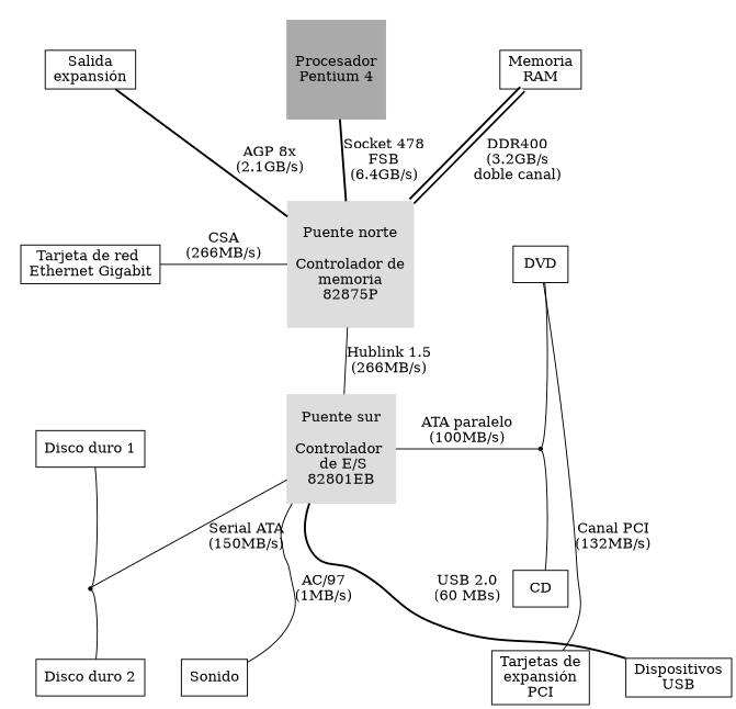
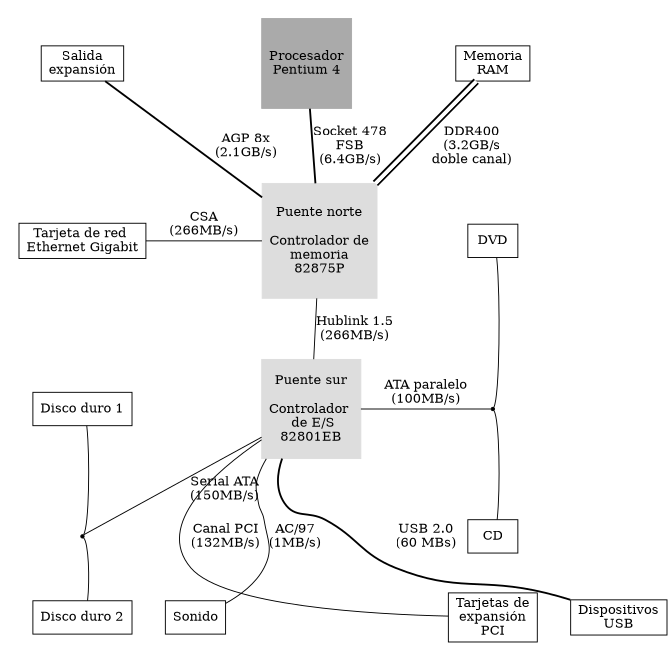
  graph {
    rankdir=TB
    node [shape=box]
    edge [constraint=false style=invis]
    n1 [label="Tarjetas de\nexpansión\nPCI"]
    n2 [label=Sonido]
    n3 [label="Dispositivos\nUSB"]
    n4 [label="Disco duro 2"]
    n5 [label="Disco duro 1"]
    sata [shape=point]
    n7 [label="Salida\nexpansión"]
    n8 [label="Tarjeta de red \nEthernet Gigabit"]
    n9 [color="#aaaaaa" label="Procesador\nPentium 4" shape=square style=filled]
    n10 [color="#dddddd" label="Puente norte\n\nControlador de\nmemoria\n82875P" shape=square style=filled]
    n11 [color="#dddddd" label="Puente sur\n\nControlador \n de E/S\n82801EB" shape=square style=filled]
    n12 [label=DVD]
    n13 [label=CD]
    pata [shape=point]
    n15 [label="Memoria\nRAM"]
    subgraph sub_1 {
      rank=same
      n1
      n2
      n3
      n4
    }
    subgraph cluster_2 {
      style=invis
      n7
      n8
      subgraph cluster_3 {
        style=invis
        n5
        sata
      }
    }
    subgraph cluster_4 {
      style=invis
      n9
      n10
      n11
    }
    subgraph cluster_5 {
      style=invis
      n15
      subgraph cluster_6 {
        style=invis
        n12
        n13
        pata
      }
    }
    n1 -- n2
    n1 -- n3 [constraint=true]
    n2 -- n3
    n3 -- n4
    n4 -- n2 [constraint=true]
    n5 -- sata [constraint=true]
    n5 -- sata [style=""]
    sata -- n4 [constraint=true]
    sata -- n4 [style=""]
    n7 -- n8 [constraint=true]
    n8 -- n5 [constraint=true]
    n9 -- n10 [constraint=true label="Socket 478\nFSB\n(6.4GB/s)" style=bold]
    n10 -- n7 [label="AGP 8x\n(2.1GB/s)" style=bold]
    n10 -- n8 [label="CSA\n(266MB/s)" style=""]
    n10 -- n11 [constraint=true label="Hublink 1.5\n(266MB/s)" style=""]
    n10 -- n15 [color="#000000:#ffffff:#ffffff:#000000" label="DDR400\n(3.2GB/s\ndoble canal)" style=bold]
-   n12 -- n1 [label="Canal PCI\n(132MB/s)" style=""]
+   n11 -- n1 [label="Canal PCI\n(132MB/s)" style=""]
    n11 -- n2 [label="AC/97\n(1MB/s)" style=""]
    n11 -- n3 [label="USB 2.0\n(60 MB\s)" style=bold]
    n11 -- sata [label="Serial ATA\n(150MB/s)" style=""]
    n11 -- pata [label="ATA paralelo\n(100MB/s)" style=""]
    n12 -- pata [constraint=true]
    n12 -- pata [style=""]
    n13 -- n1 [constraint=true]
    pata -- n13 [constraint=true]
    pata -- n13 [style=""]
    n15 -- n12 [constraint=true]
  }
